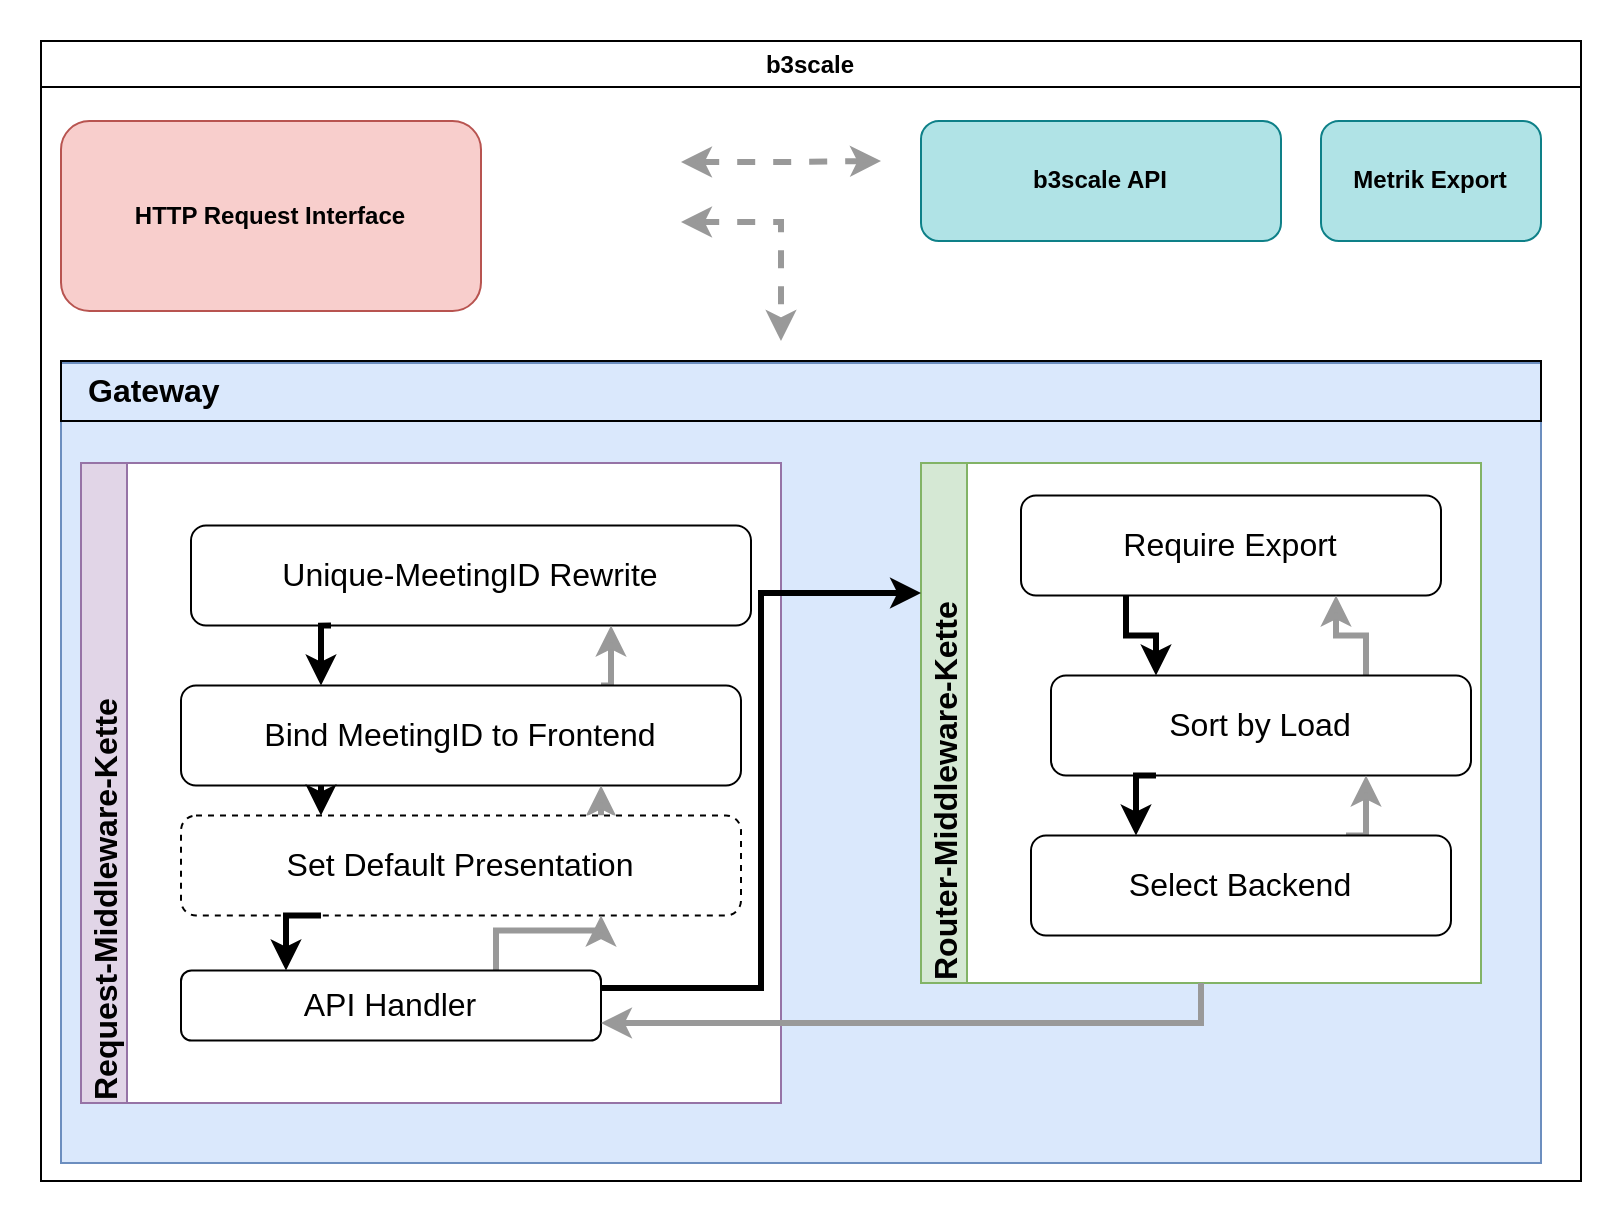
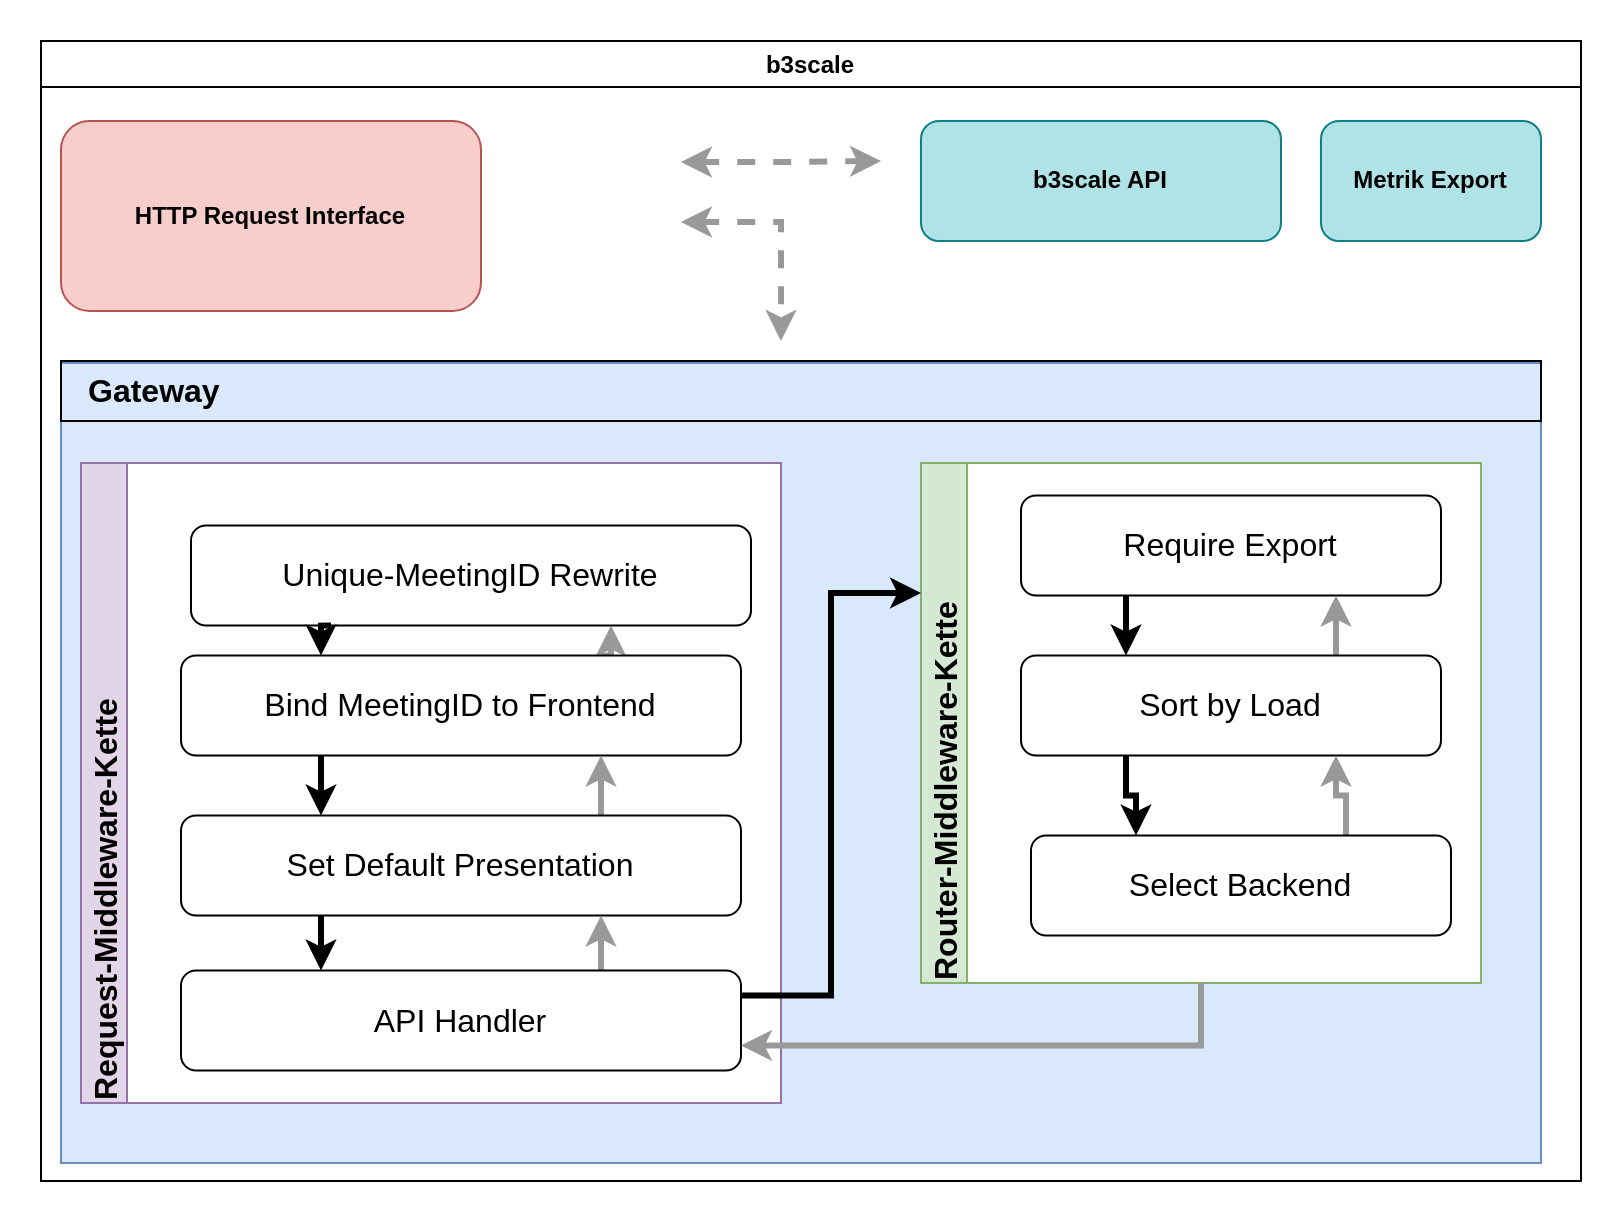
  <mxCell id="0" />
  <mxCell id="1" parent="0" />
  <mxCell id="2" value="b3scale" style="swimlane;" vertex="1" parent="1"><mxGeometry x="20" y="20" width="770" height="570" as="geometry" /></mxCell>
  <mxCell id="3" value="HTTP Request Interface" style="rounded=1;whiteSpace=wrap;html=1;fillColor=#f8cecc;strokeColor=#b85450;fontStyle=1" vertex="1" parent="2"><mxGeometry x="10" y="40" width="210" height="95" as="geometry" /></mxCell>
  <mxCell id="4" value="b3scale API" style="rounded=1;whiteSpace=wrap;html=1;fillColor=#b0e3e6;strokeColor=#0e8088;fontStyle=1" vertex="1" parent="2"><mxGeometry x="440" y="40" width="180" height="60" as="geometry" /></mxCell>
  <mxCell id="5" value="Metrik Export" style="rounded=1;whiteSpace=wrap;html=1;fillColor=#b0e3e6;strokeColor=#0e8088;fontStyle=1" vertex="1" parent="2"><mxGeometry x="640" y="40" width="110" height="60" as="geometry" /></mxCell>
  <mxCell id="6" style="edgeStyle=orthogonalEdgeStyle;rounded=0;orthogonalLoop=1;jettySize=auto;html=1;fontSize=16;strokeWidth=3;strokeColor=#999999;jumpStyle=none;dashed=1;startArrow=classic;startFill=1;fontStyle=1" edge="1" parent="2"><mxGeometry relative="1" as="geometry"><mxPoint x="420" y="60" as="targetPoint" /><mxPoint x="320" y="60.5" as="sourcePoint" /><Array as="points"><mxPoint x="370" y="60.5" /></Array></mxGeometry></mxCell>
  <mxCell id="7" value="" style="group" vertex="1" connectable="0" parent="2"><mxGeometry x="10" y="161" width="740" height="400" as="geometry" /></mxCell>
  <mxCell id="8" value="" style="rounded=0;whiteSpace=wrap;html=1;fillColor=#dae8fc;strokeColor=#6c8ebf;glass=0;fontStyle=1" vertex="1" parent="7"><mxGeometry width="740" height="400" as="geometry" /></mxCell>
  <mxCell id="9" value="Request-Middleware-Kette" style="swimlane;horizontal=0;rounded=0;glass=0;fontSize=16;strokeColor=#9673a6;align=left;fillColor=#e1d5e7;swimlaneFillColor=#ffffff;" vertex="1" parent="7"><mxGeometry x="10" y="50" width="350" height="320" as="geometry" /></mxCell>
  <mxCell id="10" value="Unique-MeetingID Rewrite" style="rounded=1;whiteSpace=wrap;html=1;glass=0;fontSize=16;strokeColor=#000000;align=center;" vertex="1" parent="9"><mxGeometry x="55" y="31.25" width="280" height="50" as="geometry" /></mxCell>
  <mxCell id="11" style="edgeStyle=orthogonalEdgeStyle;rounded=0;orthogonalLoop=1;jettySize=auto;html=1;exitX=0.75;exitY=0;exitDx=0;exitDy=0;entryX=0.75;entryY=1;entryDx=0;entryDy=0;fontSize=16;strokeWidth=3;strokeColor=#999999;" edge="1" parent="9" source="12" target="10"><mxGeometry relative="1" as="geometry" /></mxCell>
- <mxCell id="12" value="Bind MeetingID to Frontend" style="rounded=1;whiteSpace=wrap;html=1;glass=0;fontSize=16;strokeColor=#000000;align=center;" vertex="1" parent="9"><mxGeometry x="50" y="111.25" width="280" height="50" as="geometry" /></mxCell>
+ <mxCell id="12" value="Bind MeetingID to Frontend" style="rounded=1;whiteSpace=wrap;html=1;glass=0;fontSize=16;strokeColor=#000000;align=center;" vertex="1" parent="9"><mxGeometry x="50" y="96.25" width="280" height="50" as="geometry" /></mxCell>
  <mxCell id="13" style="edgeStyle=orthogonalEdgeStyle;rounded=0;orthogonalLoop=1;jettySize=auto;html=1;exitX=0.75;exitY=0;exitDx=0;exitDy=0;entryX=0.75;entryY=1;entryDx=0;entryDy=0;fontSize=16;strokeWidth=3;strokeColor=#999999;" edge="1" parent="9" source="14" target="12"><mxGeometry relative="1" as="geometry" /></mxCell>
- <mxCell id="14" value="Set Default Presentation" style="rounded=1;whiteSpace=wrap;html=1;glass=0;fontSize=16;strokeColor=#000000;align=center;dashed=1;" vertex="1" parent="9"><mxGeometry x="50" y="176.25" width="280" height="50" as="geometry" /></mxCell>
+ <mxCell id="14" value="Set Default Presentation" style="rounded=1;whiteSpace=wrap;html=1;glass=0;fontSize=16;strokeColor=#000000;align=center;" vertex="1" parent="9"><mxGeometry x="50" y="176.25" width="280" height="50" as="geometry" /></mxCell>
  <mxCell id="15" style="edgeStyle=orthogonalEdgeStyle;rounded=0;orthogonalLoop=1;jettySize=auto;html=1;exitX=0.75;exitY=0;exitDx=0;exitDy=0;entryX=0.75;entryY=1;entryDx=0;entryDy=0;fontSize=16;strokeWidth=3;strokeColor=#999999;" edge="1" parent="9" source="16" target="14"><mxGeometry relative="1" as="geometry" /></mxCell>
- <mxCell id="16" value="API Handler" style="rounded=1;whiteSpace=wrap;html=1;glass=0;fontSize=16;strokeColor=#000000;align=center;" vertex="1" parent="9"><mxGeometry x="50" y="253.75" width="210" height="35" as="geometry" /></mxCell>
+ <mxCell id="16" value="API Handler" style="rounded=1;whiteSpace=wrap;html=1;glass=0;fontSize=16;strokeColor=#000000;align=center;" vertex="1" parent="9"><mxGeometry x="50" y="253.75" width="280" height="50" as="geometry" /></mxCell>
  <mxCell id="17" style="edgeStyle=orthogonalEdgeStyle;rounded=0;orthogonalLoop=1;jettySize=auto;html=1;exitX=0.25;exitY=1;exitDx=0;exitDy=0;entryX=0.25;entryY=0;entryDx=0;entryDy=0;fontSize=16;strokeWidth=3;" edge="1" parent="9" source="10" target="12"><mxGeometry relative="1" as="geometry" /></mxCell>
  <mxCell id="18" style="edgeStyle=orthogonalEdgeStyle;rounded=0;orthogonalLoop=1;jettySize=auto;html=1;exitX=0.25;exitY=1;exitDx=0;exitDy=0;entryX=0.25;entryY=0;entryDx=0;entryDy=0;fontSize=16;strokeWidth=3;" edge="1" parent="9" source="12" target="14"><mxGeometry relative="1" as="geometry" /></mxCell>
  <mxCell id="19" style="edgeStyle=orthogonalEdgeStyle;rounded=0;orthogonalLoop=1;jettySize=auto;html=1;exitX=0.25;exitY=1;exitDx=0;exitDy=0;entryX=0.25;entryY=0;entryDx=0;entryDy=0;fontSize=16;strokeWidth=3;" edge="1" parent="9" source="14" target="16"><mxGeometry relative="1" as="geometry" /></mxCell>
  <mxCell id="20" value="Router-Middleware-Kette" style="swimlane;horizontal=0;rounded=0;glass=0;fontSize=16;strokeColor=#82b366;align=left;fillColor=#d5e8d4;swimlaneFillColor=#ffffff;" vertex="1" parent="7"><mxGeometry x="430" y="50" width="280" height="260" as="geometry" /></mxCell>
  <mxCell id="21" value="Require Export" style="rounded=1;whiteSpace=wrap;html=1;glass=0;fontSize=16;strokeColor=#000000;align=center;" vertex="1" parent="20"><mxGeometry x="50" y="16.25" width="210" height="50" as="geometry" /></mxCell>
  <mxCell id="22" style="edgeStyle=orthogonalEdgeStyle;rounded=0;orthogonalLoop=1;jettySize=auto;html=1;exitX=0.75;exitY=0;exitDx=0;exitDy=0;entryX=0.75;entryY=1;entryDx=0;entryDy=0;fontSize=16;strokeWidth=3;strokeColor=#999999;" edge="1" parent="20" source="23" target="21"><mxGeometry relative="1" as="geometry" /></mxCell>
- <mxCell id="23" value="Sort by Load" style="rounded=1;whiteSpace=wrap;html=1;glass=0;fontSize=16;strokeColor=#000000;align=center;" vertex="1" parent="20"><mxGeometry x="65" y="106.25" width="210" height="50" as="geometry" /></mxCell>
+ <mxCell id="23" value="Sort by Load" style="rounded=1;whiteSpace=wrap;html=1;glass=0;fontSize=16;strokeColor=#000000;align=center;" vertex="1" parent="20"><mxGeometry x="50" y="96.25" width="210" height="50" as="geometry" /></mxCell>
  <mxCell id="24" style="edgeStyle=orthogonalEdgeStyle;rounded=0;orthogonalLoop=1;jettySize=auto;html=1;exitX=0.75;exitY=0;exitDx=0;exitDy=0;entryX=0.75;entryY=1;entryDx=0;entryDy=0;fontSize=16;strokeWidth=3;strokeColor=#999999;" edge="1" parent="20" source="25" target="23"><mxGeometry relative="1" as="geometry" /></mxCell>
  <mxCell id="25" value="Select Backend" style="rounded=1;whiteSpace=wrap;html=1;glass=0;fontSize=16;strokeColor=#000000;align=center;" vertex="1" parent="20"><mxGeometry x="55" y="186.25" width="210" height="50" as="geometry" /></mxCell>
  <mxCell id="26" style="edgeStyle=orthogonalEdgeStyle;rounded=0;orthogonalLoop=1;jettySize=auto;html=1;exitX=0.25;exitY=1;exitDx=0;exitDy=0;entryX=0.25;entryY=0;entryDx=0;entryDy=0;fontSize=16;strokeWidth=3;" edge="1" parent="20" source="21" target="23"><mxGeometry relative="1" as="geometry" /></mxCell>
  <mxCell id="27" style="edgeStyle=orthogonalEdgeStyle;rounded=0;orthogonalLoop=1;jettySize=auto;html=1;exitX=0.25;exitY=1;exitDx=0;exitDy=0;entryX=0.25;entryY=0;entryDx=0;entryDy=0;fontSize=16;strokeWidth=3;" edge="1" parent="20" source="23" target="25"><mxGeometry relative="1" as="geometry" /></mxCell>
  <mxCell id="28" style="edgeStyle=orthogonalEdgeStyle;rounded=0;orthogonalLoop=1;jettySize=auto;html=1;exitX=0.5;exitY=1;exitDx=0;exitDy=0;entryX=1;entryY=0.75;entryDx=0;entryDy=0;fontSize=16;strokeColor=#999999;strokeWidth=3;" edge="1" parent="7" source="20" target="16"><mxGeometry relative="1" as="geometry" /></mxCell>
  <mxCell id="29" style="edgeStyle=orthogonalEdgeStyle;rounded=0;orthogonalLoop=1;jettySize=auto;html=1;exitX=1;exitY=0.25;exitDx=0;exitDy=0;entryX=0;entryY=0.25;entryDx=0;entryDy=0;fontSize=16;strokeColor=#000000;strokeWidth=3;" edge="1" parent="7" source="16" target="20"><mxGeometry relative="1" as="geometry" /></mxCell>
  <mxCell id="30" value="Gateway" style="text;html=1;fillColor=none;align=left;verticalAlign=middle;whiteSpace=wrap;rounded=0;fontStyle=1;fontSize=16;strokeColor=#000000;spacingLeft=12;" vertex="1" parent="1"><mxGeometry x="30" y="180" width="740" height="30" as="geometry" /></mxCell>
  <mxCell id="31" style="edgeStyle=orthogonalEdgeStyle;rounded=0;orthogonalLoop=1;jettySize=auto;html=1;fontSize=16;strokeWidth=3;strokeColor=#999999;jumpStyle=none;dashed=1;startArrow=classic;startFill=1;fontStyle=1" edge="1" parent="1"><mxGeometry relative="1" as="geometry"><mxPoint x="390" y="170" as="targetPoint" /><mxPoint x="340" y="110.5" as="sourcePoint" /><Array as="points"><mxPoint x="390" y="110.5" /></Array></mxGeometry></mxCell>
